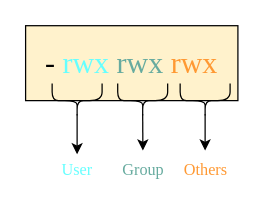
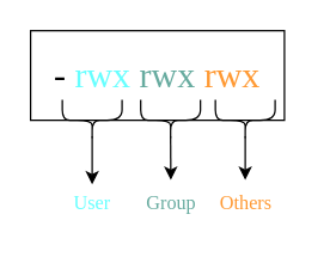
  <mxCell id="0" />
  <mxCell id="1" parent="0" />
- <mxCell id="2" value="&lt;font style=&quot;font-size: 24px;&quot;&gt;&lt;font style=&quot;&quot; face=&quot;Comic Sans MS&quot;&gt;- &lt;font style=&quot;color: rgb(102, 255, 255);&quot;&gt;rwx&lt;/font&gt; &lt;font style=&quot;color: rgb(103, 171, 159);&quot;&gt;rw&lt;/font&gt;&lt;/font&gt;&lt;span style=&quot;font-family: &amp;quot;Comic Sans MS&amp;quot;;&quot;&gt;&lt;font style=&quot;color: rgb(103, 171, 159);&quot;&gt;x &lt;/font&gt;&lt;font style=&quot;color: rgb(255, 153, 51);&quot;&gt;rwx&lt;/font&gt;&lt;/span&gt;&lt;/font&gt;" style="rounded=0;whiteSpace=wrap;html=1;fillColor=#fff2cc;" vertex="1" parent="1"><mxGeometry x="20" y="20" width="170" height="60" as="geometry" /></mxCell>
+ <mxCell id="2" value="&lt;font style=&quot;font-size: 24px;&quot;&gt;&lt;font style=&quot;&quot; face=&quot;Comic Sans MS&quot;&gt;- &lt;font style=&quot;color: rgb(102, 255, 255);&quot;&gt;rwx&lt;/font&gt; &lt;font style=&quot;color: rgb(103, 171, 159);&quot;&gt;rw&lt;/font&gt;&lt;/font&gt;&lt;span style=&quot;font-family: &amp;quot;Comic Sans MS&amp;quot;;&quot;&gt;&lt;font style=&quot;color: rgb(103, 171, 159);&quot;&gt;x &lt;/font&gt;&lt;font style=&quot;color: rgb(255, 153, 51);&quot;&gt;rwx&lt;/font&gt;&lt;/span&gt;&lt;/font&gt;" style="rounded=0;whiteSpace=wrap;html=1;" vertex="1" parent="1"><mxGeometry x="20" y="20" width="170" height="60" as="geometry" /></mxCell>
  <mxCell id="3" value="&lt;font style=&quot;font-size: 13px;&quot;&gt;User&lt;/font&gt;" style="text;html=1;align=center;verticalAlign=middle;resizable=0;points=[];autosize=1;strokeColor=none;fillColor=none;fontFamily=Comic Sans MS;fontColor=#66FFFF;" vertex="1" parent="1"><mxGeometry x="36.25" y="120" width="50" height="30" as="geometry" /></mxCell>
  <mxCell id="4" value="&lt;font style=&quot;font-size: 13px;&quot;&gt;Group&lt;/font&gt;" style="text;html=1;align=center;verticalAlign=middle;resizable=0;points=[];autosize=1;strokeColor=none;fillColor=none;fontFamily=Comic Sans MS;fontColor=#67AB9F;" vertex="1" parent="1"><mxGeometry x="84" y="120" width="60" height="30" as="geometry" /></mxCell>
  <mxCell id="5" value="&lt;font style=&quot;color: rgb(255, 153, 51); font-size: 13px;&quot;&gt;Others&lt;/font&gt;" style="text;html=1;align=center;verticalAlign=middle;resizable=0;points=[];autosize=1;strokeColor=none;fillColor=none;fontFamily=Comic Sans MS;" vertex="1" parent="1"><mxGeometry x="128.75" y="120" width="70" height="30" as="geometry" /></mxCell>
  <mxCell id="6" value="" style="shape=curlyBracket;whiteSpace=wrap;html=1;rounded=1;flipH=1;labelPosition=right;verticalLabelPosition=middle;align=left;verticalAlign=middle;rotation=90;size=0.5;" vertex="1" parent="1"><mxGeometry x="47.5" y="60" width="27.5" height="40" as="geometry" /></mxCell>
  <mxCell id="7" value="" style="shape=curlyBracket;whiteSpace=wrap;html=1;rounded=1;flipH=1;labelPosition=right;verticalLabelPosition=middle;align=left;verticalAlign=middle;rotation=90;size=0.5;" vertex="1" parent="1"><mxGeometry x="100" y="60" width="27.5" height="40" as="geometry" /></mxCell>
  <mxCell id="8" value="" style="shape=curlyBracket;whiteSpace=wrap;html=1;rounded=1;flipH=1;labelPosition=right;verticalLabelPosition=middle;align=left;verticalAlign=middle;rotation=90;size=0.5;" vertex="1" parent="1"><mxGeometry x="150" y="60" width="27.5" height="40" as="geometry" /></mxCell>
  <mxCell id="9" value="" style="endArrow=classic;html=1;rounded=0;exitX=0.1;exitY=0.5;exitDx=0;exitDy=0;exitPerimeter=0;entryX=0.5;entryY=0.101;entryDx=0;entryDy=0;entryPerimeter=0;" edge="1" parent="1" source="6" target="3"><mxGeometry width="50" height="50" relative="1" as="geometry"><mxPoint x="70" y="130" as="sourcePoint" /><mxPoint x="120" y="80" as="targetPoint" /></mxGeometry></mxCell>
  <mxCell id="10" value="" style="endArrow=classic;html=1;rounded=0;exitX=0.1;exitY=0.5;exitDx=0;exitDy=0;exitPerimeter=0;" edge="1" parent="1" source="7" target="4"><mxGeometry width="50" height="50" relative="1" as="geometry"><mxPoint x="71" y="101" as="sourcePoint" /><mxPoint x="71" y="133" as="targetPoint" /></mxGeometry></mxCell>
  <mxCell id="11" value="" style="endArrow=classic;html=1;rounded=0;exitX=0.1;exitY=0.5;exitDx=0;exitDy=0;exitPerimeter=0;" edge="1" parent="1" source="8" target="5"><mxGeometry width="50" height="50" relative="1" as="geometry"><mxPoint x="81" y="111" as="sourcePoint" /><mxPoint x="81" y="143" as="targetPoint" /></mxGeometry></mxCell>
